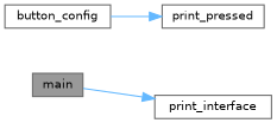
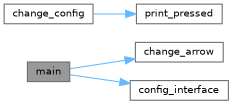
  digraph {
    rankdir=LR
    node [color=grey40 fillcolor=white fontname=Helvetica fontsize=10 shape=box style=filled]
    edge [color=steelblue1 fontname=Helvetica fontsize=10 labelfontname=Helvetica labelfontsize=10 style=solid]
    n1 [color=gray40 fillcolor=grey60 fontcolor=black height=0.2 label=main width=0.4]
-   n3 [height=0.2 label=print_interface width=0.4]
-   n4 [height=0.2 label=button_config width=0.4]
+   n2 [height=0.2 label=change_arrow width=0.4]
+   n3 [height=0.2 label=config_interface width=0.4]
+   n4 [height=0.2 label=change_config width=0.4]
    n5 [height=0.2 label=print_pressed width=0.4]
+   n1 -> n2
    n1 -> n3
    n4 -> n5
  }
